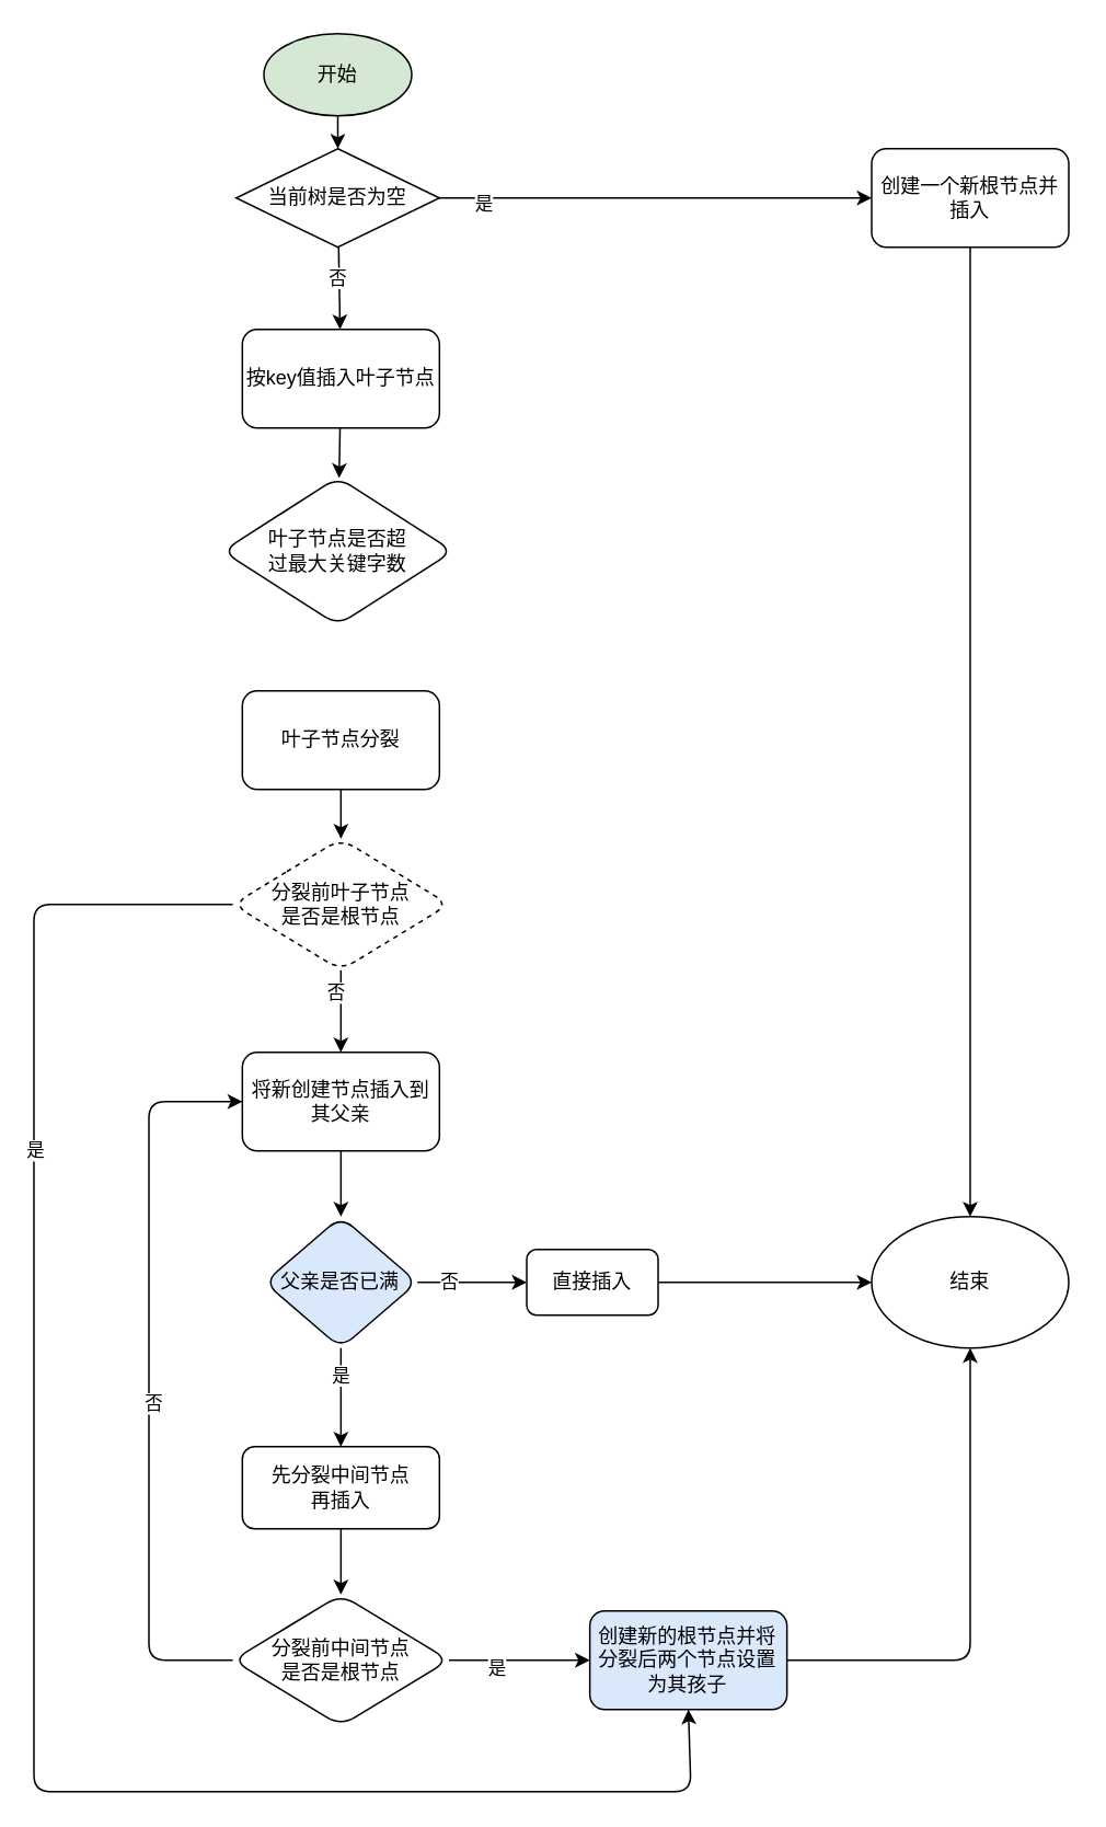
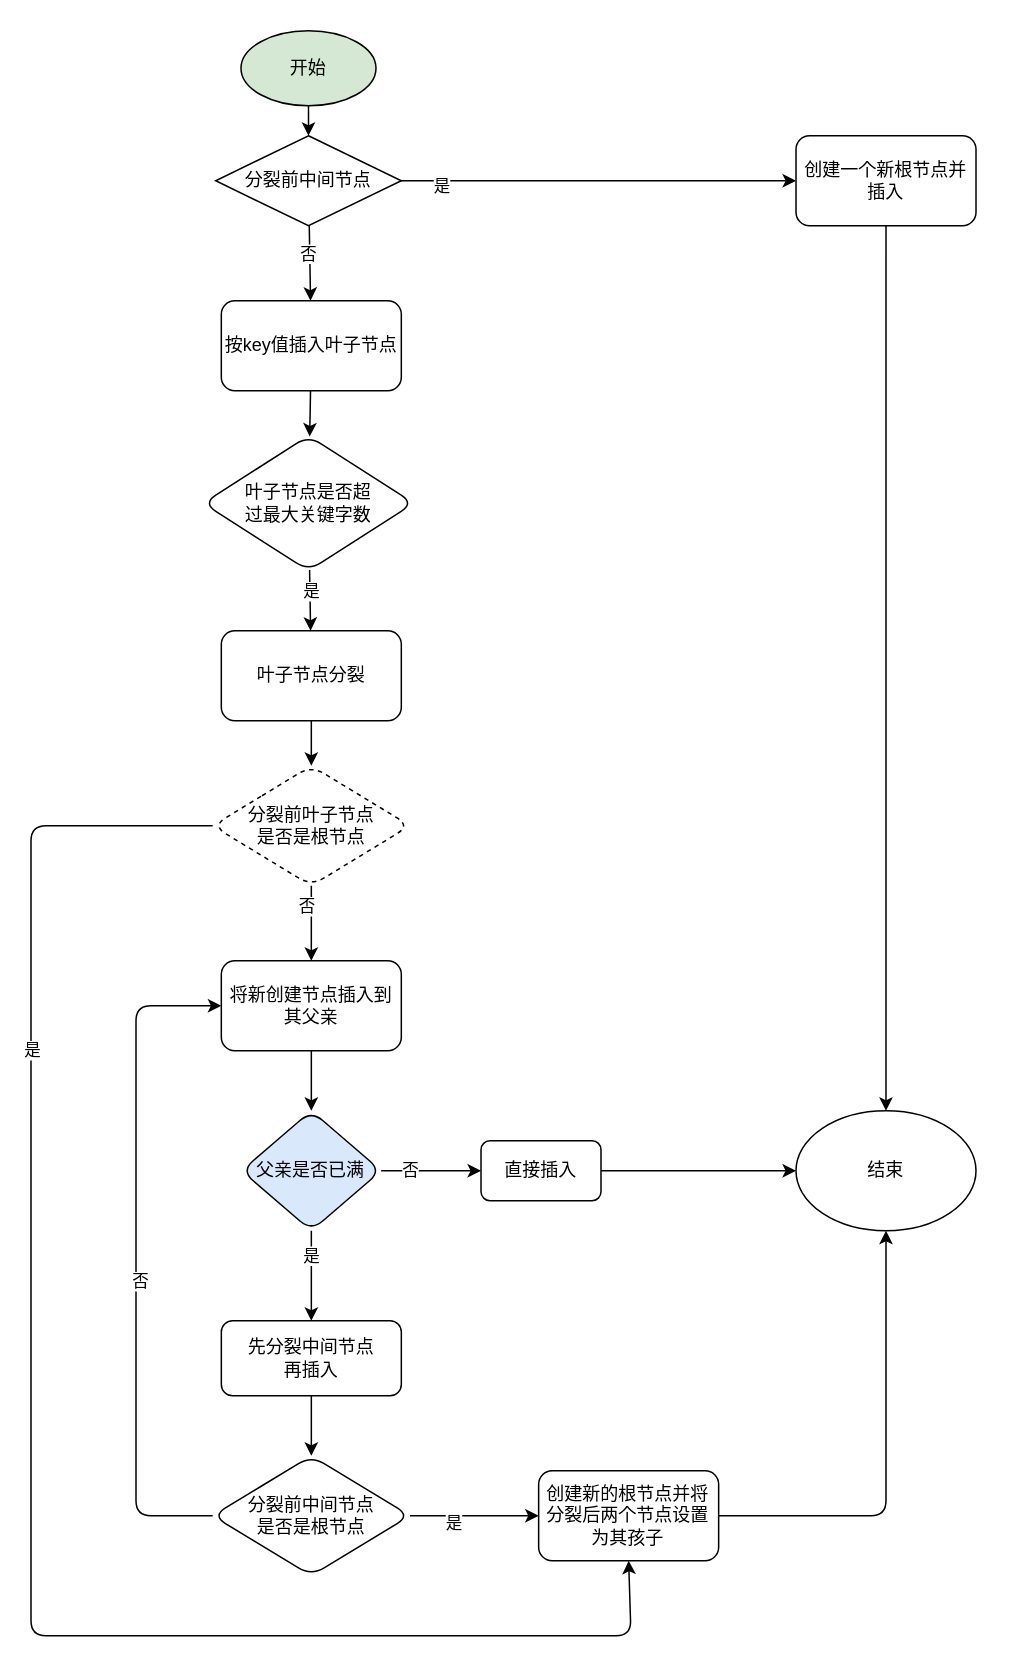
  <mxCell id="0" />
  <mxCell id="1" parent="0" />
  <mxCell id="2" style="edgeStyle=none;html=1;exitX=0.5;exitY=1;exitDx=0;exitDy=0;entryX=0.5;entryY=0;entryDx=0;entryDy=0;" edge="1" parent="1" source="3"><mxGeometry relative="1" as="geometry"><mxPoint x="205" y="90" as="targetPoint" /></mxGeometry></mxCell>
  <mxCell id="3" value="开始" style="ellipse;whiteSpace=wrap;html=1;fillColor=#d5e8d4;" vertex="1" parent="1"><mxGeometry x="160" y="20" width="90" height="50" as="geometry" /></mxCell>
  <mxCell id="4" value="" style="edgeStyle=none;html=1;fontColor=#000000;" edge="1" parent="1" source="8" target="10"><mxGeometry relative="1" as="geometry" /></mxCell>
  <mxCell id="5" value="是" style="edgeLabel;html=1;align=center;verticalAlign=middle;resizable=0;points=[];fontColor=#000000;" vertex="1" connectable="0" parent="4"><mxGeometry x="-0.458" y="-3" relative="1" as="geometry"><mxPoint as="offset" /></mxGeometry></mxCell>
  <mxCell id="6" value="" style="edgeStyle=none;html=1;fontColor=#000000;" edge="1" parent="1" source="8" target="12"><mxGeometry relative="1" as="geometry" /></mxCell>
  <mxCell id="7" value="否" style="edgeLabel;html=1;align=center;verticalAlign=middle;resizable=0;points=[];fontColor=#000000;" vertex="1" connectable="0" parent="6"><mxGeometry x="-0.25" y="-1" relative="1" as="geometry"><mxPoint as="offset" /></mxGeometry></mxCell>
- <mxCell id="8" value="当前树是否为空" style="rhombus;whiteSpace=wrap;html=1;fontColor=#000000;" vertex="1" parent="1"><mxGeometry x="143.13" y="90" width="123.75" height="60" as="geometry" /></mxCell>
+ <mxCell id="8" value="分裂前中间节点" style="rhombus;whiteSpace=wrap;html=1;fontColor=#000000;" vertex="1" parent="1"><mxGeometry x="143.13" y="90" width="123.75" height="60" as="geometry" /></mxCell>
  <mxCell id="9" style="edgeStyle=none;html=1;exitX=0.5;exitY=1;exitDx=0;exitDy=0;fontColor=#000000;" edge="1" parent="1" source="10" target="18"><mxGeometry relative="1" as="geometry" /></mxCell>
  <mxCell id="10" value="创建一个新根节点并插入" style="rounded=1;whiteSpace=wrap;html=1;fontColor=#000000;" vertex="1" parent="1"><mxGeometry x="530.01" y="90" width="120" height="60" as="geometry" /></mxCell>
  <mxCell id="11" value="" style="edgeStyle=none;html=1;fontColor=#000000;" edge="1" parent="1" source="12" target="15"><mxGeometry relative="1" as="geometry" /></mxCell>
  <mxCell id="12" value="按key值插入叶子节点" style="rounded=1;whiteSpace=wrap;html=1;fontColor=#000000;" vertex="1" parent="1"><mxGeometry x="146.885" y="200" width="120" height="60" as="geometry" /></mxCell>
+ <mxCell id="13" value="" style="edgeStyle=none;html=1;fontColor=#000000;" edge="1" parent="1" source="15" target="17"><mxGeometry relative="1" as="geometry" /></mxCell>
+ <mxCell id="14" value="是" style="edgeLabel;html=1;align=center;verticalAlign=middle;resizable=0;points=[];fontColor=#000000;" vertex="1" connectable="0" parent="13"><mxGeometry x="-0.326" y="1" relative="1" as="geometry"><mxPoint as="offset" /></mxGeometry></mxCell>
  <mxCell id="15" value="叶子节点是否超&lt;br&gt;过最大关键字数" style="rhombus;whiteSpace=wrap;html=1;fontColor=#000000;rounded=1;" vertex="1" parent="1"><mxGeometry x="134.78" y="290" width="140.45" height="90" as="geometry" /></mxCell>
  <mxCell id="16" value="" style="edgeStyle=none;html=1;fontColor=#000000;" edge="1" parent="1" source="17" target="23"><mxGeometry relative="1" as="geometry" /></mxCell>
  <mxCell id="17" value="叶子节点分裂" style="whiteSpace=wrap;html=1;fontColor=#000000;rounded=1;" vertex="1" parent="1"><mxGeometry x="146.885" y="420" width="120" height="60" as="geometry" /></mxCell>
  <mxCell id="18" value="结束" style="ellipse;whiteSpace=wrap;html=1;fontColor=#000000;" vertex="1" parent="1"><mxGeometry x="530" y="740" width="120" height="80" as="geometry" /></mxCell>
  <mxCell id="19" value="" style="edgeStyle=none;html=1;fontColor=#000000;" edge="1" parent="1" source="23" target="25"><mxGeometry relative="1" as="geometry" /></mxCell>
  <mxCell id="20" value="否" style="edgeLabel;html=1;align=center;verticalAlign=middle;resizable=0;points=[];fontColor=#000000;" vertex="1" connectable="0" parent="19"><mxGeometry x="-0.48" y="-3" relative="1" as="geometry"><mxPoint as="offset" /></mxGeometry></mxCell>
  <mxCell id="21" style="edgeStyle=none;html=1;exitX=0;exitY=0.5;exitDx=0;exitDy=0;entryX=0.5;entryY=1;entryDx=0;entryDy=0;fontColor=#000000;" edge="1" parent="1" source="23" target="41"><mxGeometry relative="1" as="geometry"><Array as="points"><mxPoint x="20" y="550" /><mxPoint x="20" y="1090" /><mxPoint x="420" y="1090" /></Array></mxGeometry></mxCell>
  <mxCell id="22" value="是" style="edgeLabel;html=1;align=center;verticalAlign=middle;resizable=0;points=[];fontColor=#000000;" vertex="1" connectable="0" parent="21"><mxGeometry x="-0.512" relative="1" as="geometry"><mxPoint as="offset" /></mxGeometry></mxCell>
  <mxCell id="23" value="分裂前叶子节点&lt;br&gt;是否是根节点" style="rhombus;whiteSpace=wrap;html=1;fontColor=#000000;rounded=1;dashed=1;" vertex="1" parent="1"><mxGeometry x="141.11" y="510" width="131.55" height="80" as="geometry" /></mxCell>
  <mxCell id="24" value="" style="edgeStyle=none;html=1;fontColor=#000000;" edge="1" parent="1" source="25" target="30"><mxGeometry relative="1" as="geometry" /></mxCell>
  <mxCell id="25" value="将新创建节点插入到其父亲" style="whiteSpace=wrap;html=1;fontColor=#000000;rounded=1;" vertex="1" parent="1"><mxGeometry x="146.885" y="640" width="120" height="60" as="geometry" /></mxCell>
  <mxCell id="26" value="" style="edgeStyle=none;html=1;fontColor=#000000;" edge="1" parent="1" source="30" target="32"><mxGeometry relative="1" as="geometry" /></mxCell>
  <mxCell id="27" value="否" style="edgeLabel;html=1;align=center;verticalAlign=middle;resizable=0;points=[];fontColor=#000000;" vertex="1" connectable="0" parent="26"><mxGeometry x="-0.443" y="1" relative="1" as="geometry"><mxPoint as="offset" /></mxGeometry></mxCell>
  <mxCell id="28" value="" style="edgeStyle=none;html=1;fontColor=#000000;" edge="1" parent="1" source="30" target="34"><mxGeometry relative="1" as="geometry" /></mxCell>
  <mxCell id="29" value="是" style="edgeLabel;html=1;align=center;verticalAlign=middle;resizable=0;points=[];fontColor=#000000;" vertex="1" connectable="0" parent="28"><mxGeometry x="-0.467" relative="1" as="geometry"><mxPoint as="offset" /></mxGeometry></mxCell>
  <mxCell id="30" value="父亲是否已满" style="rhombus;whiteSpace=wrap;html=1;fontColor=#000000;rounded=1;fillColor=#dae8fc;" vertex="1" parent="1"><mxGeometry x="160.33" y="740" width="93.12" height="80" as="geometry" /></mxCell>
  <mxCell id="31" style="edgeStyle=none;html=1;exitX=1;exitY=0.5;exitDx=0;exitDy=0;fontColor=#000000;" edge="1" parent="1" source="32" target="18"><mxGeometry relative="1" as="geometry" /></mxCell>
  <mxCell id="32" value="直接插入" style="whiteSpace=wrap;html=1;fontColor=#000000;rounded=1;" vertex="1" parent="1"><mxGeometry x="320.01" y="760" width="79.99" height="40" as="geometry" /></mxCell>
  <mxCell id="33" style="edgeStyle=none;html=1;exitX=0.5;exitY=1;exitDx=0;exitDy=0;fontColor=#000000;" edge="1" parent="1" source="34" target="39"><mxGeometry relative="1" as="geometry" /></mxCell>
  <mxCell id="34" value="先分裂中间节点&lt;br&gt;再插入" style="whiteSpace=wrap;html=1;fontColor=#000000;rounded=1;" vertex="1" parent="1"><mxGeometry x="146.89" y="880" width="120" height="50" as="geometry" /></mxCell>
  <mxCell id="35" value="" style="edgeStyle=none;html=1;fontColor=#000000;" edge="1" parent="1" source="39" target="41"><mxGeometry relative="1" as="geometry" /></mxCell>
  <mxCell id="36" value="是" style="edgeLabel;html=1;align=center;verticalAlign=middle;resizable=0;points=[];fontColor=#000000;" vertex="1" connectable="0" parent="35"><mxGeometry x="-0.316" y="-4" relative="1" as="geometry"><mxPoint as="offset" /></mxGeometry></mxCell>
  <mxCell id="37" style="edgeStyle=none;html=1;exitX=0;exitY=0.5;exitDx=0;exitDy=0;entryX=0;entryY=0.5;entryDx=0;entryDy=0;fontColor=#000000;" edge="1" parent="1" source="39" target="25"><mxGeometry relative="1" as="geometry"><Array as="points"><mxPoint x="90" y="1010" /><mxPoint x="90" y="840" /><mxPoint x="90" y="670" /></Array></mxGeometry></mxCell>
  <mxCell id="38" value="否" style="edgeLabel;html=1;align=center;verticalAlign=middle;resizable=0;points=[];fontColor=#000000;" vertex="1" connectable="0" parent="37"><mxGeometry x="-0.071" y="-2" relative="1" as="geometry"><mxPoint as="offset" /></mxGeometry></mxCell>
  <mxCell id="39" value="分裂前中间节点&lt;br&gt;是否是根节点" style="rhombus;whiteSpace=wrap;html=1;fontColor=#000000;rounded=1;" vertex="1" parent="1"><mxGeometry x="141.11" y="970" width="131.55" height="80" as="geometry" /></mxCell>
  <mxCell id="40" style="edgeStyle=none;html=1;exitX=1;exitY=0.5;exitDx=0;exitDy=0;entryX=0.5;entryY=1;entryDx=0;entryDy=0;fontColor=#000000;" edge="1" parent="1" source="41" target="18"><mxGeometry relative="1" as="geometry"><Array as="points"><mxPoint x="590" y="1010" /></Array></mxGeometry></mxCell>
- <mxCell id="41" value="创建新的根节点并将分裂后两个节点设置为其孩子" style="whiteSpace=wrap;html=1;fontColor=#000000;rounded=1;fillColor=#dae8fc;" vertex="1" parent="1"><mxGeometry x="358.435" y="980" width="120" height="60" as="geometry" /></mxCell>
+ <mxCell id="41" value="创建新的根节点并将分裂后两个节点设置为其孩子" style="whiteSpace=wrap;html=1;fontColor=#000000;rounded=1;" vertex="1" parent="1"><mxGeometry x="358.435" y="980" width="120" height="60" as="geometry" /></mxCell>
